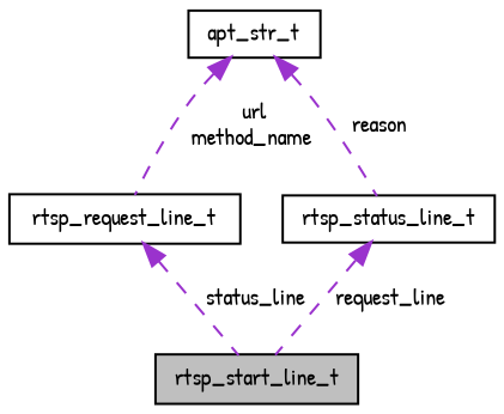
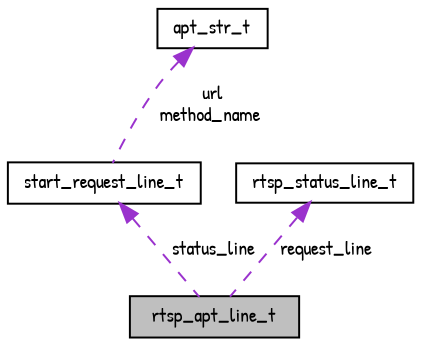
  digraph {
    fontname="Patrick Hand"
    node [color=black fillcolor=white fontname="Patrick Hand" fontsize=10 shape=record style=filled]
    edge [color=darkorchid3 dir=back fontname="Patrick Hand" fontsize=10 labelfontname=Helvetica labelfontsize=10 style=dashed]
-   n1 [fillcolor=grey75 fontcolor=black height=0.2 label=rtsp_start_line_t width=0.4]
-   n2 [height=0.2 label=rtsp_request_line_t width=0.4]
+   n1 [fillcolor=grey75 fontcolor=black height=0.2 label=rtsp_apt_line_t width=0.4]
+   n2 [height=0.2 label=start_request_line_t width=0.4]
    n3 [height=0.2 label=apt_str_t width=0.4]
    n4 [height=0.2 label=rtsp_status_line_t width=0.4]
    n2 -> n1 [label=" status_line"]
    n3 -> n2 [label=" url\nmethod_name"]
-   n3 -> n4 [label=" reason"]
    n4 -> n1 [label=" request_line"]
  }
